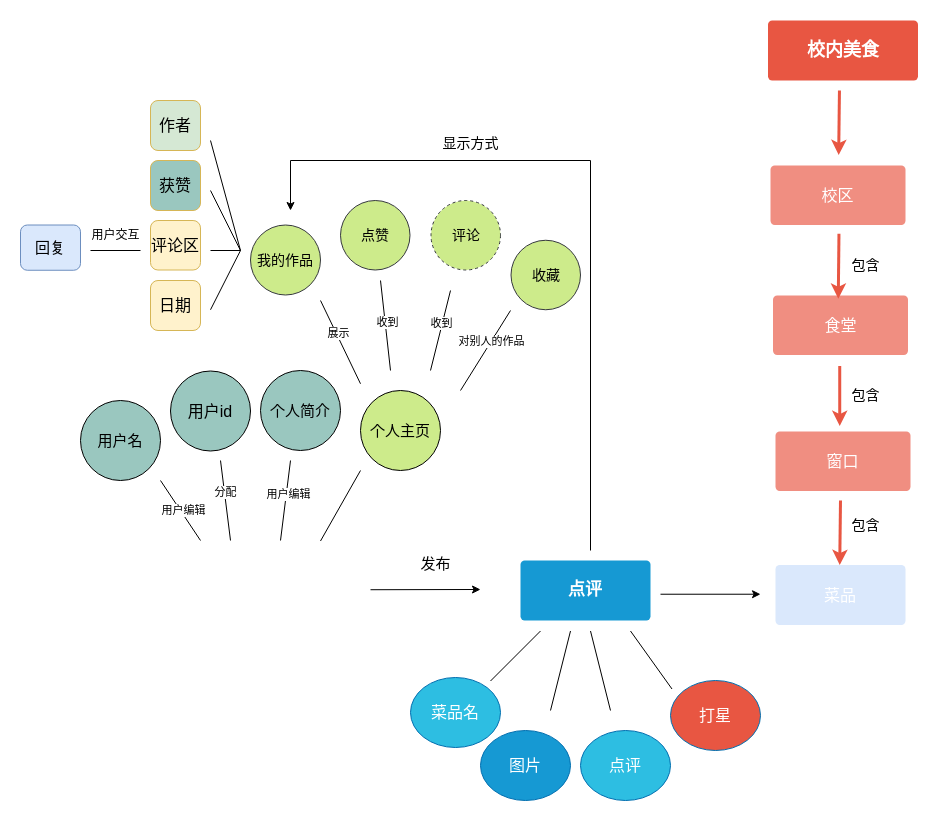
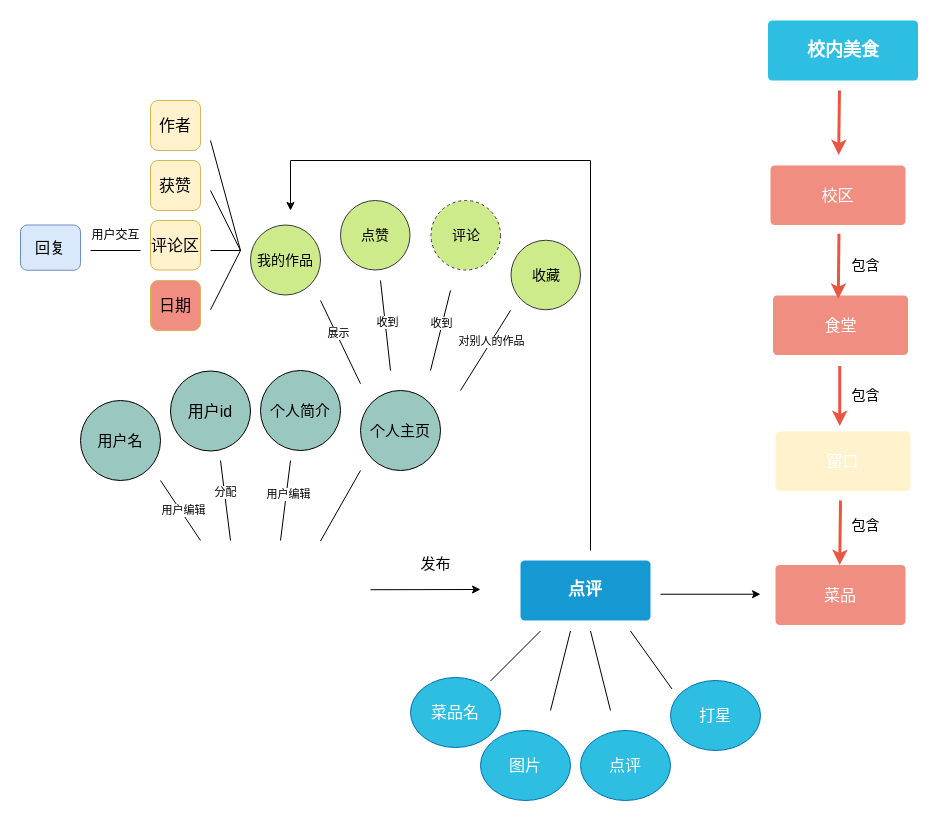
  <mxCell id="0" />
  <mxCell id="1" parent="0" />
  <mxCell id="2" value="" style="edgeStyle=none;rounded=1;jumpStyle=none;html=1;shadow=0;labelBackgroundColor=none;startArrow=none;startFill=0;jettySize=auto;orthogonalLoop=1;strokeColor=#E85642;strokeWidth=3;fontFamily=Helvetica;fontSize=14;fontColor=#FFFFFF;spacing=5;fontStyle=1;fillColor=#b0e3e6;" parent="1" edge="1"><mxGeometry relative="1" as="geometry"><mxPoint x="840" y="500" as="sourcePoint" /><mxPoint x="839.23" y="564.5" as="targetPoint" /><Array as="points" /></mxGeometry></mxCell>
- <mxCell id="3" value="&lt;font style=&quot;font-size: 18px;&quot;&gt;校内美食&lt;/font&gt;" style="rounded=1;whiteSpace=wrap;html=1;shadow=0;labelBackgroundColor=none;strokeColor=none;strokeWidth=3;fillColor=#e85642;fontFamily=Helvetica;fontSize=14;fontColor=#FFFFFF;align=center;spacing=5;fontStyle=1;arcSize=7;perimeterSpacing=2;" parent="1" vertex="1"><mxGeometry x="767.5" y="20" width="150" height="60" as="geometry" /></mxCell>
- <mxCell id="4" value="&lt;font style=&quot;font-size: 16px;&quot;&gt;菜品&lt;/font&gt;" style="rounded=1;whiteSpace=wrap;html=1;shadow=0;labelBackgroundColor=none;strokeColor=none;strokeWidth=3;fillColor=#dae8fc;fontFamily=Helvetica;fontSize=14;fontColor=#FFFFFF;align=center;spacing=5;fontStyle=0;arcSize=7;perimeterSpacing=2;" parent="1" vertex="1"><mxGeometry x="775" y="564.5" width="130" height="60" as="geometry" /></mxCell>
+ <mxCell id="3" value="&lt;font style=&quot;font-size: 18px;&quot;&gt;校内美食&lt;/font&gt;" style="rounded=1;whiteSpace=wrap;html=1;shadow=0;labelBackgroundColor=none;strokeColor=none;strokeWidth=3;fillColor=#2dbee2;fontFamily=Helvetica;fontSize=14;fontColor=#FFFFFF;align=center;spacing=5;fontStyle=1;arcSize=7;perimeterSpacing=2;" parent="1" vertex="1"><mxGeometry x="767.5" y="20" width="150" height="60" as="geometry" /></mxCell>
+ <mxCell id="4" value="&lt;font style=&quot;font-size: 16px;&quot;&gt;菜品&lt;/font&gt;" style="rounded=1;whiteSpace=wrap;html=1;shadow=0;labelBackgroundColor=none;strokeColor=none;strokeWidth=3;fillColor=#f08e81;fontFamily=Helvetica;fontSize=14;fontColor=#FFFFFF;align=center;spacing=5;fontStyle=0;arcSize=7;perimeterSpacing=2;" parent="1" vertex="1"><mxGeometry x="775" y="564.5" width="130" height="60" as="geometry" /></mxCell>
  <mxCell id="5" value="&lt;font style=&quot;font-size: 17px;&quot;&gt;点评&lt;/font&gt;" style="rounded=1;whiteSpace=wrap;html=1;shadow=0;labelBackgroundColor=none;strokeColor=none;strokeWidth=3;fillColor=#1699d3;fontFamily=Helvetica;fontSize=14;fontColor=#FFFFFF;align=center;spacing=5;fontStyle=1;arcSize=7;perimeterSpacing=2;" parent="1" vertex="1"><mxGeometry x="520" y="560" width="130" height="60" as="geometry" /></mxCell>
- <mxCell id="6" value="&lt;font style=&quot;font-size: 16px;&quot;&gt;窗口&lt;/font&gt;" style="rounded=1;whiteSpace=wrap;html=1;shadow=0;labelBackgroundColor=none;strokeColor=none;strokeWidth=3;fillColor=#f08e81;fontFamily=Helvetica;fontSize=14;fontColor=#FFFFFF;align=center;spacing=5;fontStyle=0;arcSize=7;perimeterSpacing=2;" vertex="1" parent="1"><mxGeometry x="775" y="431" width="135" height="59.5" as="geometry" /></mxCell>
+ <mxCell id="6" value="&lt;font style=&quot;font-size: 16px;&quot;&gt;窗口&lt;/font&gt;" style="rounded=1;whiteSpace=wrap;html=1;shadow=0;labelBackgroundColor=none;strokeColor=none;strokeWidth=3;fillColor=#fff2cc;fontFamily=Helvetica;fontSize=14;fontColor=#FFFFFF;align=center;spacing=5;fontStyle=0;arcSize=7;perimeterSpacing=2;" vertex="1" parent="1"><mxGeometry x="775" y="431" width="135" height="59.5" as="geometry" /></mxCell>
  <mxCell id="7" value="" style="edgeStyle=none;rounded=1;jumpStyle=none;html=1;shadow=0;labelBackgroundColor=none;startArrow=none;startFill=0;jettySize=auto;orthogonalLoop=1;strokeColor=#E85642;strokeWidth=3;fontFamily=Helvetica;fontSize=14;fontColor=#FFFFFF;spacing=5;fontStyle=1;fillColor=#b0e3e6;" edge="1" parent="1"><mxGeometry relative="1" as="geometry"><mxPoint x="839.23" y="365.5" as="sourcePoint" /><mxPoint x="839.23" y="425.5" as="targetPoint" /></mxGeometry></mxCell>
  <mxCell id="8" value="" style="endArrow=none;html=1;rounded=0;" edge="1" parent="1"><mxGeometry width="50" height="50" relative="1" as="geometry"><mxPoint x="490" y="680.5" as="sourcePoint" /><mxPoint x="540" y="630.5" as="targetPoint" /></mxGeometry></mxCell>
  <mxCell id="9" value="" style="endArrow=none;html=1;rounded=0;" edge="1" parent="1"><mxGeometry width="50" height="50" relative="1" as="geometry"><mxPoint y="710" as="sourcePoint" x="550" /><mxPoint x="570" y="630.5" as="targetPoint" /></mxGeometry></mxCell>
  <mxCell id="10" value="" style="endArrow=none;html=1;rounded=0;" edge="1" parent="1"><mxGeometry width="50" height="50" relative="1" as="geometry"><mxPoint x="610" y="710" as="sourcePoint" /><mxPoint x="590" y="630.5" as="targetPoint" /></mxGeometry></mxCell>
  <mxCell id="11" value="" style="endArrow=none;html=1;rounded=0;entryX=0.75;entryY=1;entryDx=0;entryDy=0;" edge="1" parent="1"><mxGeometry width="50" height="50" relative="1" as="geometry"><mxPoint x="671.5" y="688.5" as="sourcePoint" /><mxPoint x="630" y="630.5" as="targetPoint" /></mxGeometry></mxCell>
  <mxCell id="12" value="&lt;font style=&quot;font-size: 16px;&quot;&gt;菜品名&lt;/font&gt;" style="ellipse;whiteSpace=wrap;html=1;fillColor=#2DBEE2;strokeColor=#006EAF;fontColor=#ffffff;" vertex="1" parent="1"><mxGeometry x="410" y="677" width="90" height="70" as="geometry" /></mxCell>
- <mxCell id="13" value="&lt;span style=&quot;font-size: 16px;&quot;&gt;图片&lt;/span&gt;" style="ellipse;whiteSpace=wrap;html=1;fillColor=#1699d3;strokeColor=#006EAF;fontColor=#ffffff;" vertex="1" parent="1"><mxGeometry x="480" y="730" width="90" height="70" as="geometry" /></mxCell>
+ <mxCell id="13" value="&lt;span style=&quot;font-size: 16px;&quot;&gt;图片&lt;/span&gt;" style="ellipse;whiteSpace=wrap;html=1;fillColor=#2DBEE2;strokeColor=#006EAF;fontColor=#ffffff;" vertex="1" parent="1"><mxGeometry x="480" y="730" width="90" height="70" as="geometry" /></mxCell>
  <mxCell id="14" value="&lt;span style=&quot;font-size: 16px;&quot;&gt;点评&lt;/span&gt;" style="ellipse;whiteSpace=wrap;html=1;fillColor=#2DBEE2;strokeColor=#006EAF;fontColor=#ffffff;" vertex="1" parent="1"><mxGeometry x="580" y="730" width="90" height="70" as="geometry" /></mxCell>
- <mxCell id="15" value="&lt;span style=&quot;font-size: 16px;&quot;&gt;打星&lt;/span&gt;" style="ellipse;whiteSpace=wrap;html=1;fillColor=#e85642;strokeColor=#006EAF;fontColor=#ffffff;" vertex="1" parent="1"><mxGeometry x="670" y="680" width="90" height="70" as="geometry" /></mxCell>
+ <mxCell id="15" value="&lt;span style=&quot;font-size: 16px;&quot;&gt;打星&lt;/span&gt;" style="ellipse;whiteSpace=wrap;html=1;fillColor=#2DBEE2;strokeColor=#006EAF;fontColor=#ffffff;" vertex="1" parent="1"><mxGeometry x="670" y="680" width="90" height="70" as="geometry" /></mxCell>
  <mxCell id="16" value="" style="endArrow=none;html=1;rounded=0;" edge="1" parent="1"><mxGeometry width="50" height="50" relative="1" as="geometry"><mxPoint x="320" y="540.5" as="sourcePoint" /><mxPoint x="360" y="470" as="targetPoint" /></mxGeometry></mxCell>
  <mxCell id="17" value="" style="endArrow=none;html=1;rounded=0;" edge="1" parent="1"><mxGeometry width="50" height="50" relative="1" as="geometry"><mxPoint x="280" y="540" as="sourcePoint" /><mxPoint x="290" y="460" as="targetPoint" /></mxGeometry></mxCell>
  <mxCell id="18" value="用户编辑" style="edgeLabel;html=1;align=center;verticalAlign=middle;resizable=0;points=[];" vertex="1" connectable="0" parent="17"><mxGeometry x="0.196" y="-2" relative="1" as="geometry"><mxPoint y="1" as="offset" /></mxGeometry></mxCell>
  <mxCell id="19" value="" style="endArrow=none;html=1;rounded=0;" edge="1" parent="1"><mxGeometry width="50" height="50" relative="1" as="geometry"><mxPoint x="230" y="540" as="sourcePoint" /><mxPoint x="220" y="460" as="targetPoint" /></mxGeometry></mxCell>
  <mxCell id="20" value="分配" style="edgeLabel;html=1;align=center;verticalAlign=middle;resizable=0;points=[];" vertex="1" connectable="0" parent="19"><mxGeometry x="0.189" relative="1" as="geometry"><mxPoint y="-1" as="offset" /></mxGeometry></mxCell>
  <mxCell id="21" value="" style="endArrow=none;html=1;rounded=0;" edge="1" parent="1"><mxGeometry width="50" height="50" relative="1" as="geometry"><mxPoint x="200" y="540" as="sourcePoint" /><mxPoint x="160" y="480" as="targetPoint" /></mxGeometry></mxCell>
  <mxCell id="22" value="用户编辑" style="edgeLabel;html=1;align=center;verticalAlign=middle;resizable=0;points=[];" vertex="1" connectable="0" parent="21"><mxGeometry x="-0.011" y="-3" relative="1" as="geometry"><mxPoint y="1" as="offset" /></mxGeometry></mxCell>
  <mxCell id="23" value="&lt;font style=&quot;font-size: 15px;&quot;&gt;用户名&lt;/font&gt;" style="ellipse;whiteSpace=wrap;html=1;fillColor=#9AC7BF;" vertex="1" parent="1"><mxGeometry x="80" y="400" width="80" height="80" as="geometry" /></mxCell>
  <mxCell id="24" value="&lt;font style=&quot;font-size: 16px;&quot;&gt;用户id&lt;/font&gt;" style="ellipse;whiteSpace=wrap;html=1;fillColor=#9AC7BF;" vertex="1" parent="1"><mxGeometry x="170" y="370.5" width="80" height="80" as="geometry" /></mxCell>
  <mxCell id="25" value="&lt;span style=&quot;font-size: 15px;&quot;&gt;个人简介&lt;/span&gt;" style="ellipse;whiteSpace=wrap;html=1;fillColor=#9AC7BF;" vertex="1" parent="1"><mxGeometry x="260" y="370" width="80" height="80" as="geometry" /></mxCell>
- <mxCell id="26" value="&lt;span style=&quot;font-size: 15px;&quot;&gt;个人主页&lt;/span&gt;" style="ellipse;whiteSpace=wrap;html=1;fillColor=#cdeb8b;" vertex="1" parent="1"><mxGeometry x="360" y="390" width="80" height="80" as="geometry" /></mxCell>
+ <mxCell id="26" value="&lt;span style=&quot;font-size: 15px;&quot;&gt;个人主页&lt;/span&gt;" style="ellipse;whiteSpace=wrap;html=1;fillColor=#9AC7BF;" vertex="1" parent="1"><mxGeometry x="360" y="390" width="80" height="80" as="geometry" /></mxCell>
  <mxCell id="27" value="" style="endArrow=none;html=1;rounded=0;" edge="1" parent="1"><mxGeometry width="50" height="50" relative="1" as="geometry"><mxPoint x="360" y="383.25" as="sourcePoint" /><mxPoint x="320" y="300" as="targetPoint" /></mxGeometry></mxCell>
  <mxCell id="28" value="展示" style="edgeLabel;html=1;align=center;verticalAlign=middle;resizable=0;points=[];" vertex="1" connectable="0" parent="27"><mxGeometry x="0.207" y="-1" relative="1" as="geometry"><mxPoint x="1" as="offset" /></mxGeometry></mxCell>
  <mxCell id="29" value="" style="endArrow=none;html=1;rounded=0;" edge="1" parent="1"><mxGeometry width="50" height="50" relative="1" as="geometry"><mxPoint x="390" y="370" as="sourcePoint" /><mxPoint x="380" y="280" as="targetPoint" /></mxGeometry></mxCell>
  <mxCell id="30" value="收到" style="edgeLabel;html=1;align=center;verticalAlign=middle;resizable=0;points=[];" vertex="1" connectable="0" parent="29"><mxGeometry x="0.114" y="-2" relative="1" as="geometry"><mxPoint y="1" as="offset" /></mxGeometry></mxCell>
  <mxCell id="31" value="" style="endArrow=none;html=1;rounded=0;" edge="1" parent="1"><mxGeometry width="50" height="50" relative="1" as="geometry"><mxPoint x="430" y="370" as="sourcePoint" /><mxPoint x="450" y="290" as="targetPoint" /></mxGeometry></mxCell>
  <mxCell id="32" value="收到" style="edgeLabel;html=1;align=center;verticalAlign=middle;resizable=0;points=[];" vertex="1" connectable="0" parent="31"><mxGeometry x="0.161" y="1" relative="1" as="geometry"><mxPoint y="-1" as="offset" /></mxGeometry></mxCell>
  <mxCell id="33" value="" style="endArrow=none;html=1;rounded=0;" edge="1" parent="1"><mxGeometry width="50" height="50" relative="1" as="geometry"><mxPoint x="460" y="390" as="sourcePoint" /><mxPoint x="510" y="310" as="targetPoint" /></mxGeometry></mxCell>
  <mxCell id="34" value="对别人的作品" style="edgeLabel;html=1;align=center;verticalAlign=middle;resizable=0;points=[];" vertex="1" connectable="0" parent="33"><mxGeometry x="0.206" relative="1" as="geometry"><mxPoint y="-1" as="offset" /></mxGeometry></mxCell>
  <mxCell id="35" value="&lt;font style=&quot;font-size: 14px;&quot;&gt;点赞&lt;/font&gt;" style="ellipse;whiteSpace=wrap;html=1;aspect=fixed;fillColor=#cdeb8b;strokeColor=#36393d;" vertex="1" parent="1"><mxGeometry x="340" y="200" width="69.5" height="69.5" as="geometry" /></mxCell>
  <mxCell id="36" value="&lt;font style=&quot;font-size: 14px;&quot;&gt;收藏&lt;/font&gt;" style="ellipse;whiteSpace=wrap;html=1;aspect=fixed;fillColor=#cdeb8b;strokeColor=#36393d;" vertex="1" parent="1"><mxGeometry x="510.5" y="239.75" width="69.5" height="69.5" as="geometry" /></mxCell>
  <mxCell id="37" value="&lt;font style=&quot;font-size: 14px;&quot;&gt;评论&lt;/font&gt;" style="ellipse;whiteSpace=wrap;html=1;aspect=fixed;fillColor=#cdeb8b;strokeColor=#36393d;dashed=1;" vertex="1" parent="1"><mxGeometry x="430.5" y="200" width="69.5" height="69.5" as="geometry" /></mxCell>
  <mxCell id="38" value="&lt;font style=&quot;font-size: 14px;&quot;&gt;我的作品&lt;/font&gt;" style="ellipse;whiteSpace=wrap;html=1;aspect=fixed;fillColor=#cdeb8b;strokeColor=#36393d;" vertex="1" parent="1"><mxGeometry x="250" y="224.5" width="70" height="70" as="geometry" /></mxCell>
  <mxCell id="39" value="" style="endArrow=classic;html=1;rounded=0;" edge="1" parent="1"><mxGeometry width="50" height="50" relative="1" as="geometry"><mxPoint x="660" y="593.73" as="sourcePoint" /><mxPoint x="760" y="593.73" as="targetPoint" /></mxGeometry></mxCell>
  <mxCell id="40" value="" style="endArrow=classic;html=1;rounded=0;" edge="1" parent="1"><mxGeometry width="50" height="50" relative="1" as="geometry"><mxPoint x="370" y="589.23" as="sourcePoint" /><mxPoint x="480" y="589" as="targetPoint" /></mxGeometry></mxCell>
  <mxCell id="41" value="&lt;font style=&quot;font-size: 15px;&quot;&gt;发布&lt;/font&gt;" style="text;html=1;align=center;verticalAlign=middle;resizable=0;points=[];autosize=1;strokeColor=none;fillColor=none;" vertex="1" parent="1"><mxGeometry x="410" y="548" width="50" height="30" as="geometry" /></mxCell>
  <mxCell id="42" value="&lt;font style=&quot;font-size: 14px;&quot;&gt;包含&lt;/font&gt;" style="text;html=1;align=center;verticalAlign=middle;resizable=0;points=[];autosize=1;strokeColor=none;fillColor=none;" vertex="1" parent="1"><mxGeometry x="840" y="380" width="50" height="30" as="geometry" /></mxCell>
  <mxCell id="43" value="&lt;font style=&quot;font-size: 14px;&quot;&gt;包含&lt;/font&gt;" style="text;html=1;align=center;verticalAlign=middle;resizable=0;points=[];autosize=1;strokeColor=none;fillColor=none;" vertex="1" parent="1"><mxGeometry x="840" y="510" width="50" height="30" as="geometry" /></mxCell>
  <mxCell id="44" value="&lt;font style=&quot;font-size: 16px;&quot;&gt;食堂&lt;/font&gt;" style="rounded=1;whiteSpace=wrap;html=1;shadow=0;labelBackgroundColor=none;strokeColor=none;strokeWidth=3;fillColor=#f08e81;fontFamily=Helvetica;fontSize=14;fontColor=#FFFFFF;align=center;spacing=5;fontStyle=0;arcSize=7;perimeterSpacing=2;" vertex="1" parent="1"><mxGeometry x="772.5" y="295" width="135" height="59.5" as="geometry" /></mxCell>
  <mxCell id="45" value="" style="edgeStyle=none;rounded=1;jumpStyle=none;html=1;shadow=0;labelBackgroundColor=none;startArrow=none;startFill=0;jettySize=auto;orthogonalLoop=1;strokeColor=#E85642;strokeWidth=3;fontFamily=Helvetica;fontSize=14;fontColor=#FFFFFF;spacing=5;fontStyle=1;fillColor=#b0e3e6;" edge="1" parent="1"><mxGeometry relative="1" as="geometry"><mxPoint x="838.47" y="233.25" as="sourcePoint" /><mxPoint x="837.78" y="298.25" as="targetPoint" /><Array as="points" /></mxGeometry></mxCell>
  <mxCell id="46" value="&lt;font style=&quot;font-size: 14px;&quot;&gt;包含&lt;/font&gt;" style="text;html=1;align=center;verticalAlign=middle;resizable=0;points=[];autosize=1;strokeColor=none;fillColor=none;" vertex="1" parent="1"><mxGeometry x="840" y="250" width="50" height="30" as="geometry" /></mxCell>
  <mxCell id="47" value="&lt;span style=&quot;font-size: 16px;&quot;&gt;校区&lt;/span&gt;" style="rounded=1;whiteSpace=wrap;html=1;shadow=0;labelBackgroundColor=none;strokeColor=none;strokeWidth=3;fillColor=#f08e81;fontFamily=Helvetica;fontSize=14;fontColor=#FFFFFF;align=center;spacing=5;fontStyle=0;arcSize=7;perimeterSpacing=2;" vertex="1" parent="1"><mxGeometry x="770" y="165" width="135" height="59.5" as="geometry" /></mxCell>
  <mxCell id="48" value="" style="edgeStyle=none;rounded=1;jumpStyle=none;html=1;shadow=0;labelBackgroundColor=none;startArrow=none;startFill=0;jettySize=auto;orthogonalLoop=1;strokeColor=#E85642;strokeWidth=3;fontFamily=Helvetica;fontSize=14;fontColor=#FFFFFF;spacing=5;fontStyle=1;fillColor=#b0e3e6;" edge="1" parent="1"><mxGeometry relative="1" as="geometry"><mxPoint x="838.95" y="90" as="sourcePoint" /><mxPoint x="838.18" y="154.5" as="targetPoint" /><Array as="points" /></mxGeometry></mxCell>
  <mxCell id="49" value="&lt;span style=&quot;font-size: 16px;&quot;&gt;评论区&lt;/span&gt;" style="rounded=1;whiteSpace=wrap;html=1;fillColor=#fff2cc;strokeColor=#d6b656;direction=south;" vertex="1" parent="1"><mxGeometry x="150" y="220" width="50" height="49.5" as="geometry" /></mxCell>
- <mxCell id="50" value="&lt;font style=&quot;font-size: 16px;&quot;&gt;日期&lt;/font&gt;" style="rounded=1;whiteSpace=wrap;html=1;fillColor=#fff2cc;strokeColor=#d6b656;" vertex="1" parent="1"><mxGeometry x="150" y="280" width="50" height="50" as="geometry" /></mxCell>
- <mxCell id="51" value="&lt;span style=&quot;font-size: 16px;&quot;&gt;获赞&lt;/span&gt;" style="rounded=1;whiteSpace=wrap;html=1;fillColor=#9ac7bf;strokeColor=#d6b656;" vertex="1" parent="1"><mxGeometry x="150" y="160" width="50" height="50" as="geometry" /></mxCell>
- <mxCell id="52" value="&lt;font style=&quot;font-size: 16px;&quot;&gt;作者&lt;/font&gt;" style="rounded=1;whiteSpace=wrap;html=1;fillColor=#d5e8d4;strokeColor=#d6b656;" vertex="1" parent="1"><mxGeometry x="150" y="100" width="50" height="50" as="geometry" /></mxCell>
+ <mxCell id="50" value="&lt;font style=&quot;font-size: 16px;&quot;&gt;日期&lt;/font&gt;" style="rounded=1;whiteSpace=wrap;html=1;fillColor=#f08e81;strokeColor=#d6b656;" vertex="1" parent="1"><mxGeometry x="150" y="280" width="50" height="50" as="geometry" /></mxCell>
+ <mxCell id="51" value="&lt;span style=&quot;font-size: 16px;&quot;&gt;获赞&lt;/span&gt;" style="rounded=1;whiteSpace=wrap;html=1;fillColor=#fff2cc;strokeColor=#d6b656;" vertex="1" parent="1"><mxGeometry x="150" y="160" width="50" height="50" as="geometry" /></mxCell>
+ <mxCell id="52" value="&lt;font style=&quot;font-size: 16px;&quot;&gt;作者&lt;/font&gt;" style="rounded=1;whiteSpace=wrap;html=1;fillColor=#fff2cc;strokeColor=#d6b656;" vertex="1" parent="1"><mxGeometry x="150" y="100" width="50" height="50" as="geometry" /></mxCell>
  <mxCell id="53" value="" style="endArrow=classic;html=1;rounded=0;" edge="1" parent="1"><mxGeometry width="50" height="50" relative="1" as="geometry"><mxPoint x="590" y="550" as="sourcePoint" /><mxPoint x="290" y="210" as="targetPoint" /><Array as="points"><mxPoint x="590" y="160" /><mxPoint x="290" y="160" /></Array></mxGeometry></mxCell>
- <mxCell id="54" value="&lt;font style=&quot;font-size: 14px;&quot;&gt;显示方式&lt;/font&gt;" style="text;html=1;align=center;verticalAlign=middle;resizable=0;points=[];autosize=1;strokeColor=none;fillColor=none;" vertex="1" parent="1"><mxGeometry x="430" y="128" width="80" height="30" as="geometry" /></mxCell>
  <mxCell id="55" value="" style="endArrow=none;html=1;rounded=0;" edge="1" parent="1"><mxGeometry width="50" height="50" relative="1" as="geometry"><mxPoint x="240" y="250" as="sourcePoint" /><mxPoint x="210" y="140" as="targetPoint" /></mxGeometry></mxCell>
  <mxCell id="56" value="" style="endArrow=none;html=1;rounded=0;" edge="1" parent="1"><mxGeometry width="50" height="50" relative="1" as="geometry"><mxPoint x="240" y="250" as="sourcePoint" /><mxPoint x="210" y="309.25" as="targetPoint" /></mxGeometry></mxCell>
  <mxCell id="57" value="" style="endArrow=none;html=1;rounded=0;" edge="1" parent="1"><mxGeometry width="50" height="50" relative="1" as="geometry"><mxPoint x="240" y="250" as="sourcePoint" /><mxPoint x="210" y="250" as="targetPoint" /></mxGeometry></mxCell>
  <mxCell id="58" value="" style="endArrow=none;html=1;rounded=0;" edge="1" parent="1"><mxGeometry width="50" height="50" relative="1" as="geometry"><mxPoint x="240" y="250" as="sourcePoint" /><mxPoint x="210" y="190" as="targetPoint" /></mxGeometry></mxCell>
  <mxCell id="59" value="&lt;font style=&quot;font-size: 15px;&quot;&gt;回复&lt;/font&gt;" style="rounded=1;whiteSpace=wrap;html=1;fillColor=#dae8fc;strokeColor=#6c8ebf;" vertex="1" parent="1"><mxGeometry x="20" y="224.5" width="60" height="45.25" as="geometry" /></mxCell>
  <mxCell id="60" value="" style="endArrow=none;html=1;rounded=0;" edge="1" parent="1"><mxGeometry width="50" height="50" relative="1" as="geometry"><mxPoint x="90" y="250" as="sourcePoint" /><mxPoint x="140" y="250" as="targetPoint" /></mxGeometry></mxCell>
  <mxCell id="61" value="用户交互" style="text;html=1;align=center;verticalAlign=middle;resizable=0;points=[];autosize=1;strokeColor=none;fillColor=none;" vertex="1" parent="1"><mxGeometry x="80" y="220" width="70" height="30" as="geometry" /></mxCell>
